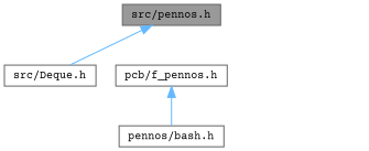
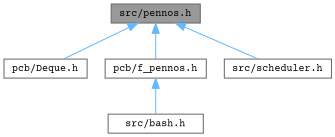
  digraph {
    fontname="Courier Prime"
    node [color=grey40 fillcolor=white fontname="Courier Prime" fontsize=10 shape=box style=filled]
    edge [color=steelblue1 dir=back fontname="Courier Prime" fontsize=10 labelfontname=Helvetica labelfontsize=10 style=solid]
    n1 [color=gray40 fillcolor=grey60 fontcolor=black height=0.2 label="src/pennos.h" width=0.4]
-   n2 [height=0.2 label="src/Deque.h" width=0.4]
+   n2 [height=0.2 label="pcb/Deque.h" width=0.4]
    n3 [height=0.2 label="pcb/f_pennos.h" width=0.4]
-   n5 [height=0.2 label="pennos/bash.h" width=0.4]
+   n4 [height=0.2 label="src/scheduler.h" width=0.4]
+   n5 [height=0.2 label="src/bash.h" width=0.4]
    n1 -> n2
+   n1 -> n3
+   n1 -> n4
    n3 -> n5
  }
